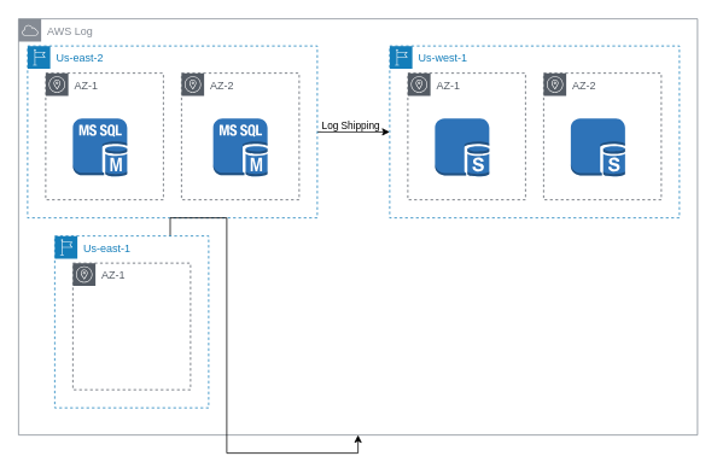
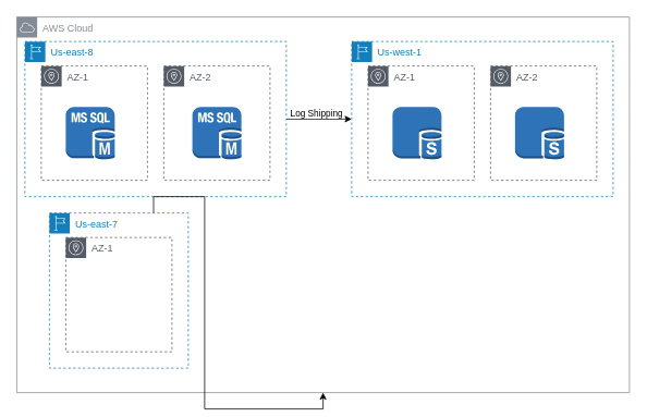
  <mxCell id="0" />
  <mxCell id="1" parent="0" />
- <mxCell id="2" value="AWS Log" style="sketch=0;outlineConnect=0;gradientColor=none;html=1;whiteSpace=wrap;fontSize=12;fontStyle=0;shape=mxgraph.aws4.group;grIcon=mxgraph.aws4.group_aws_cloud;strokeColor=#858B94;fillColor=none;verticalAlign=top;align=left;spacingLeft=30;fontColor=#858B94;dashed=0;" vertex="1" parent="1"><mxGeometry x="20" y="20" width="750" height="460" as="geometry" /></mxCell>
+ <mxCell id="2" value="AWS Cloud" style="sketch=0;outlineConnect=0;gradientColor=none;html=1;whiteSpace=wrap;fontSize=12;fontStyle=0;shape=mxgraph.aws4.group;grIcon=mxgraph.aws4.group_aws_cloud;strokeColor=#858B94;fillColor=none;verticalAlign=top;align=left;spacingLeft=30;fontColor=#858B94;dashed=0;" vertex="1" parent="1"><mxGeometry x="20" y="20" width="750" height="460" as="geometry" /></mxCell>
  <mxCell id="3" value="Us-west-1" style="points=[[0,0],[0.25,0],[0.5,0],[0.75,0],[1,0],[1,0.25],[1,0.5],[1,0.75],[1,1],[0.75,1],[0.5,1],[0.25,1],[0,1],[0,0.75],[0,0.5],[0,0.25]];outlineConnect=0;gradientColor=none;html=1;whiteSpace=wrap;fontSize=12;fontStyle=0;shape=mxgraph.aws4.group;grIcon=mxgraph.aws4.group_region;strokeColor=#147EBA;fillColor=none;verticalAlign=top;align=left;spacingLeft=30;fontColor=#147EBA;dashed=1;" vertex="1" parent="1"><mxGeometry x="430" y="50" width="320" height="190" as="geometry" /></mxCell>
  <mxCell id="4" value="AZ-1" style="sketch=0;outlineConnect=0;gradientColor=none;html=1;whiteSpace=wrap;fontSize=12;fontStyle=0;shape=mxgraph.aws4.group;grIcon=mxgraph.aws4.group_availability_zone;strokeColor=#545B64;fillColor=none;verticalAlign=top;align=left;spacingLeft=30;fontColor=#545B64;dashed=1;" vertex="1" parent="1"><mxGeometry x="450" y="80" width="130" height="140" as="geometry" /></mxCell>
  <mxCell id="5" value="" style="outlineConnect=0;dashed=0;verticalLabelPosition=bottom;verticalAlign=top;align=center;html=1;shape=mxgraph.aws3.sql_slave;fillColor=#2E73B8;gradientColor=none;" vertex="1" parent="1"><mxGeometry x="480" y="130" width="60" height="64.5" as="geometry" /></mxCell>
  <mxCell id="6" value="AZ-2" style="sketch=0;outlineConnect=0;gradientColor=none;html=1;whiteSpace=wrap;fontSize=12;fontStyle=0;shape=mxgraph.aws4.group;grIcon=mxgraph.aws4.group_availability_zone;strokeColor=#545B64;fillColor=none;verticalAlign=top;align=left;spacingLeft=30;fontColor=#545B64;dashed=1;" vertex="1" parent="1"><mxGeometry x="600" y="80" width="130" height="140" as="geometry" /></mxCell>
  <mxCell id="7" value="" style="outlineConnect=0;dashed=0;verticalLabelPosition=bottom;verticalAlign=top;align=center;html=1;shape=mxgraph.aws3.sql_slave;fillColor=#2E73B8;gradientColor=none;" vertex="1" parent="1"><mxGeometry x="630" y="130" width="60" height="64.5" as="geometry" /></mxCell>
  <mxCell id="8" style="edgeStyle=orthogonalEdgeStyle;rounded=0;orthogonalLoop=1;jettySize=auto;html=1;exitX=1;exitY=0.5;exitDx=0;exitDy=0;entryX=0;entryY=0.5;entryDx=0;entryDy=0;" edge="1" parent="1" source="10" target="3"><mxGeometry relative="1" as="geometry" /></mxCell>
  <mxCell id="9" value="Log Shipping" style="edgeLabel;html=1;align=center;verticalAlign=middle;resizable=0;points=[];" vertex="1" connectable="0" parent="8"><mxGeometry x="0.175" y="2" relative="1" as="geometry"><mxPoint x="-11" y="-6" as="offset" /></mxGeometry></mxCell>
- <mxCell id="10" value="Us-east-2" style="points=[[0,0],[0.25,0],[0.5,0],[0.75,0],[1,0],[1,0.25],[1,0.5],[1,0.75],[1,1],[0.75,1],[0.5,1],[0.25,1],[0,1],[0,0.75],[0,0.5],[0,0.25]];outlineConnect=0;gradientColor=none;html=1;whiteSpace=wrap;fontSize=12;fontStyle=0;shape=mxgraph.aws4.group;grIcon=mxgraph.aws4.group_region;strokeColor=#147EBA;fillColor=none;verticalAlign=top;align=left;spacingLeft=30;fontColor=#147EBA;dashed=1;" vertex="1" parent="1"><mxGeometry x="30" y="50" width="320" height="190" as="geometry" /></mxCell>
+ <mxCell id="10" value="Us-east-8" style="points=[[0,0],[0.25,0],[0.5,0],[0.75,0],[1,0],[1,0.25],[1,0.5],[1,0.75],[1,1],[0.75,1],[0.5,1],[0.25,1],[0,1],[0,0.75],[0,0.5],[0,0.25]];outlineConnect=0;gradientColor=none;html=1;whiteSpace=wrap;fontSize=12;fontStyle=0;shape=mxgraph.aws4.group;grIcon=mxgraph.aws4.group_region;strokeColor=#147EBA;fillColor=none;verticalAlign=top;align=left;spacingLeft=30;fontColor=#147EBA;dashed=1;" vertex="1" parent="1"><mxGeometry x="30" y="50" width="320" height="190" as="geometry" /></mxCell>
  <mxCell id="11" value="AZ-1" style="sketch=0;outlineConnect=0;gradientColor=none;html=1;whiteSpace=wrap;fontSize=12;fontStyle=0;shape=mxgraph.aws4.group;grIcon=mxgraph.aws4.group_availability_zone;strokeColor=#545B64;fillColor=none;verticalAlign=top;align=left;spacingLeft=30;fontColor=#545B64;dashed=1;" vertex="1" parent="1"><mxGeometry x="50" y="80" width="130" height="140" as="geometry" /></mxCell>
  <mxCell id="12" value="AZ-2" style="sketch=0;outlineConnect=0;gradientColor=none;html=1;whiteSpace=wrap;fontSize=12;fontStyle=0;shape=mxgraph.aws4.group;grIcon=mxgraph.aws4.group_availability_zone;strokeColor=#545B64;fillColor=none;verticalAlign=top;align=left;spacingLeft=30;fontColor=#545B64;dashed=1;" vertex="1" parent="1"><mxGeometry x="200" y="80" width="130" height="140" as="geometry" /></mxCell>
  <mxCell id="13" value="" style="outlineConnect=0;dashed=0;verticalLabelPosition=bottom;verticalAlign=top;align=center;html=1;shape=mxgraph.aws3.ms_sql_instance;fillColor=#2E73B8;gradientColor=none;" vertex="1" parent="1"><mxGeometry x="80" y="130" width="60" height="64.5" as="geometry" /></mxCell>
  <mxCell id="14" value="" style="outlineConnect=0;dashed=0;verticalLabelPosition=bottom;verticalAlign=top;align=center;html=1;shape=mxgraph.aws3.ms_sql_instance;fillColor=#2E73B8;gradientColor=none;" vertex="1" parent="1"><mxGeometry x="235" y="130" width="60" height="64.5" as="geometry" /></mxCell>
  <mxCell id="15" style="edgeStyle=orthogonalEdgeStyle;rounded=0;orthogonalLoop=1;jettySize=auto;html=1;exitX=0.75;exitY=0;exitDx=0;exitDy=0;" edge="1" parent="1" source="16" target="2"><mxGeometry relative="1" as="geometry" /></mxCell>
- <mxCell id="16" value="Us-east-1" style="points=[[0,0],[0.25,0],[0.5,0],[0.75,0],[1,0],[1,0.25],[1,0.5],[1,0.75],[1,1],[0.75,1],[0.5,1],[0.25,1],[0,1],[0,0.75],[0,0.5],[0,0.25]];outlineConnect=0;gradientColor=none;html=1;whiteSpace=wrap;fontSize=12;fontStyle=0;shape=mxgraph.aws4.group;grIcon=mxgraph.aws4.group_region;strokeColor=#147EBA;fillColor=none;verticalAlign=top;align=left;spacingLeft=30;fontColor=#147EBA;dashed=1;" vertex="1" parent="1"><mxGeometry x="60" y="260" width="170" height="190" as="geometry" /></mxCell>
+ <mxCell id="16" value="Us-east-7" style="points=[[0,0],[0.25,0],[0.5,0],[0.75,0],[1,0],[1,0.25],[1,0.5],[1,0.75],[1,1],[0.75,1],[0.5,1],[0.25,1],[0,1],[0,0.75],[0,0.5],[0,0.25]];outlineConnect=0;gradientColor=none;html=1;whiteSpace=wrap;fontSize=12;fontStyle=0;shape=mxgraph.aws4.group;grIcon=mxgraph.aws4.group_region;strokeColor=#147EBA;fillColor=none;verticalAlign=top;align=left;spacingLeft=30;fontColor=#147EBA;dashed=1;" vertex="1" parent="1"><mxGeometry x="60" y="260" width="170" height="190" as="geometry" /></mxCell>
  <mxCell id="17" value="AZ-1" style="sketch=0;outlineConnect=0;gradientColor=none;html=1;whiteSpace=wrap;fontSize=12;fontStyle=0;shape=mxgraph.aws4.group;grIcon=mxgraph.aws4.group_availability_zone;strokeColor=#545B64;fillColor=none;verticalAlign=top;align=left;spacingLeft=30;fontColor=#545B64;dashed=1;" vertex="1" parent="1"><mxGeometry x="80" y="290" width="130" height="140" as="geometry" /></mxCell>
